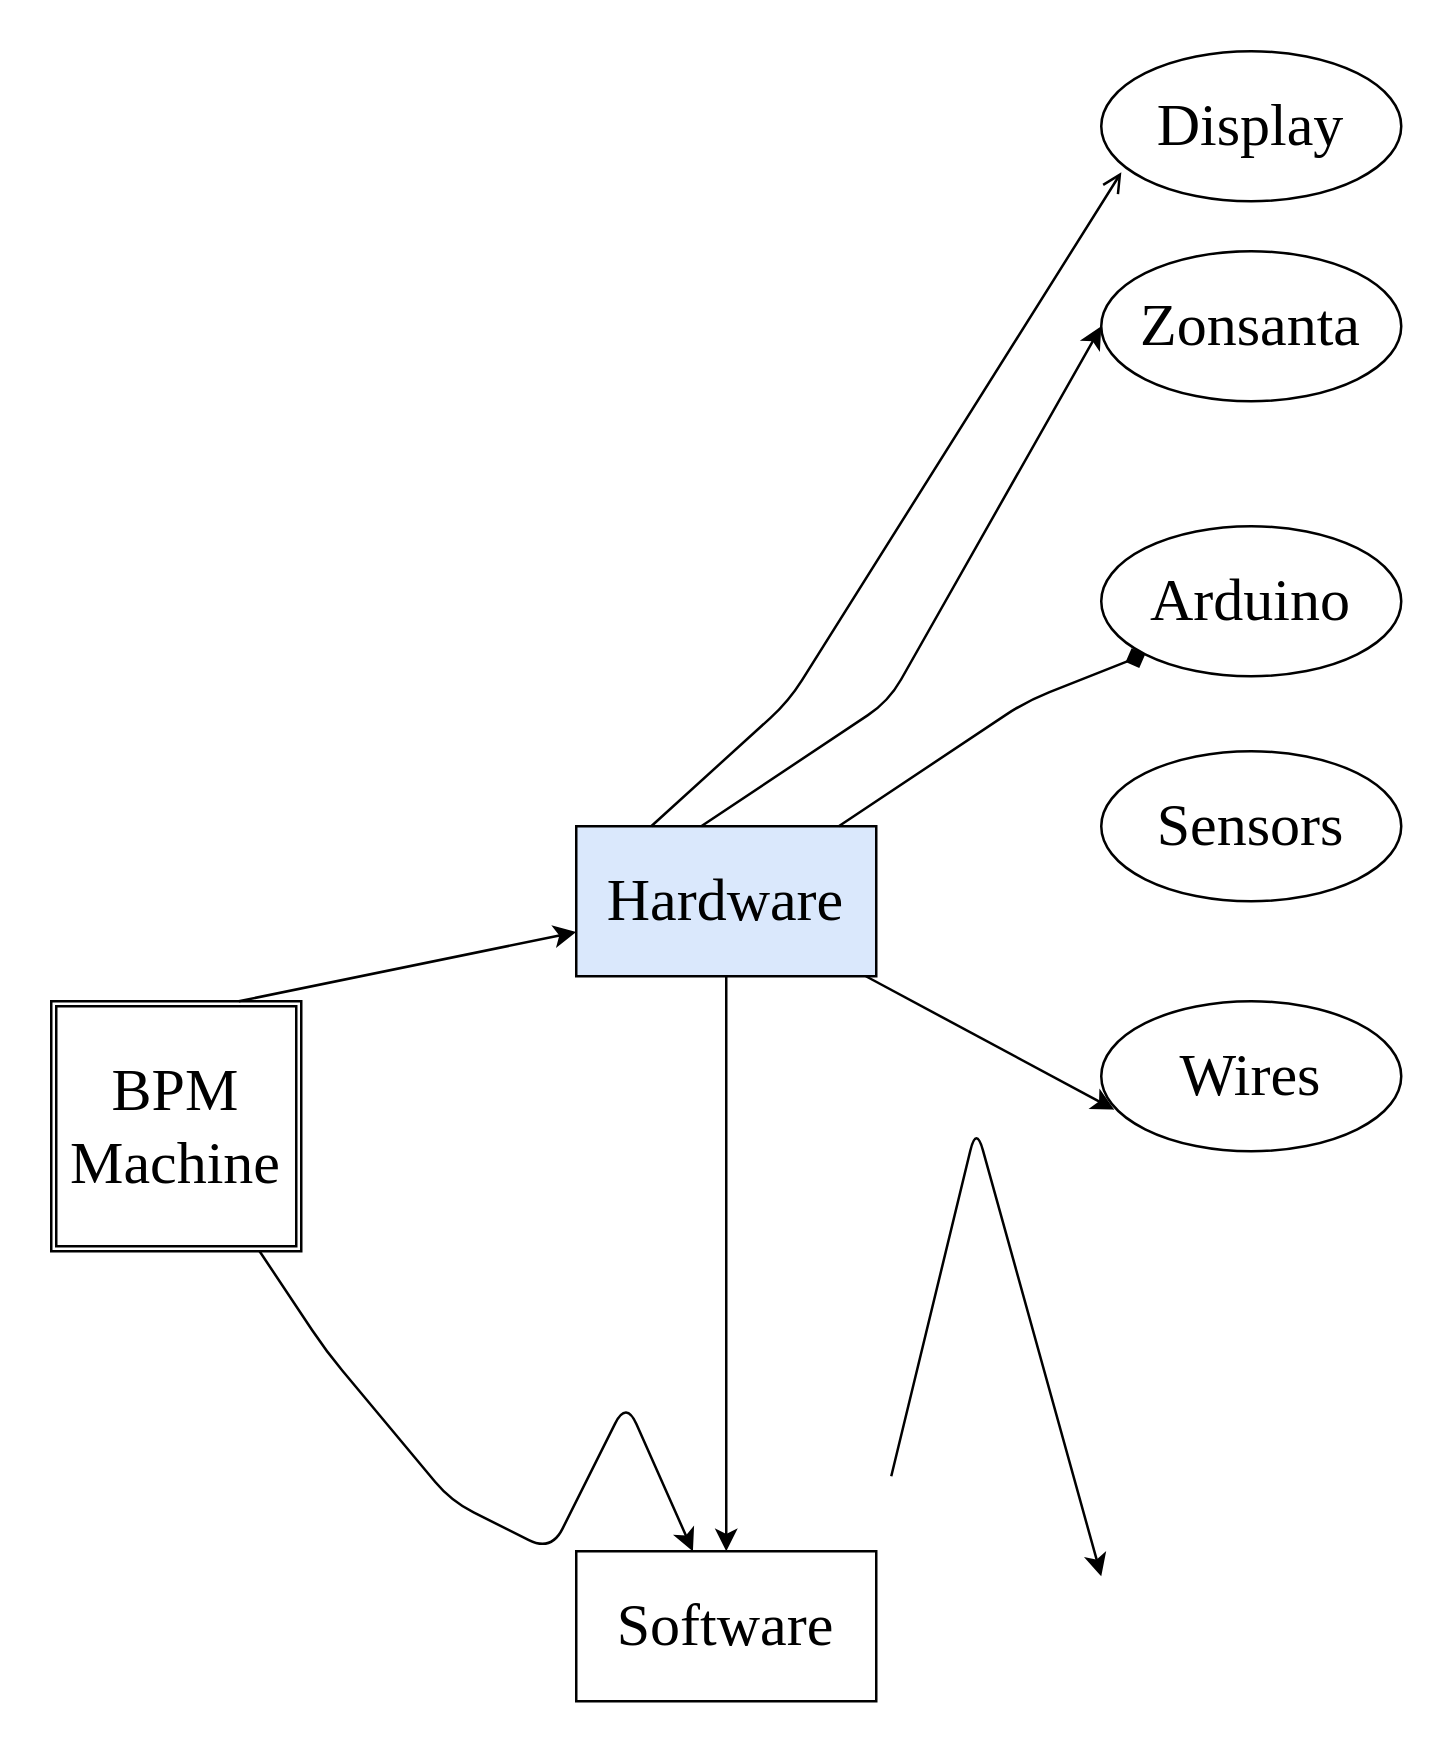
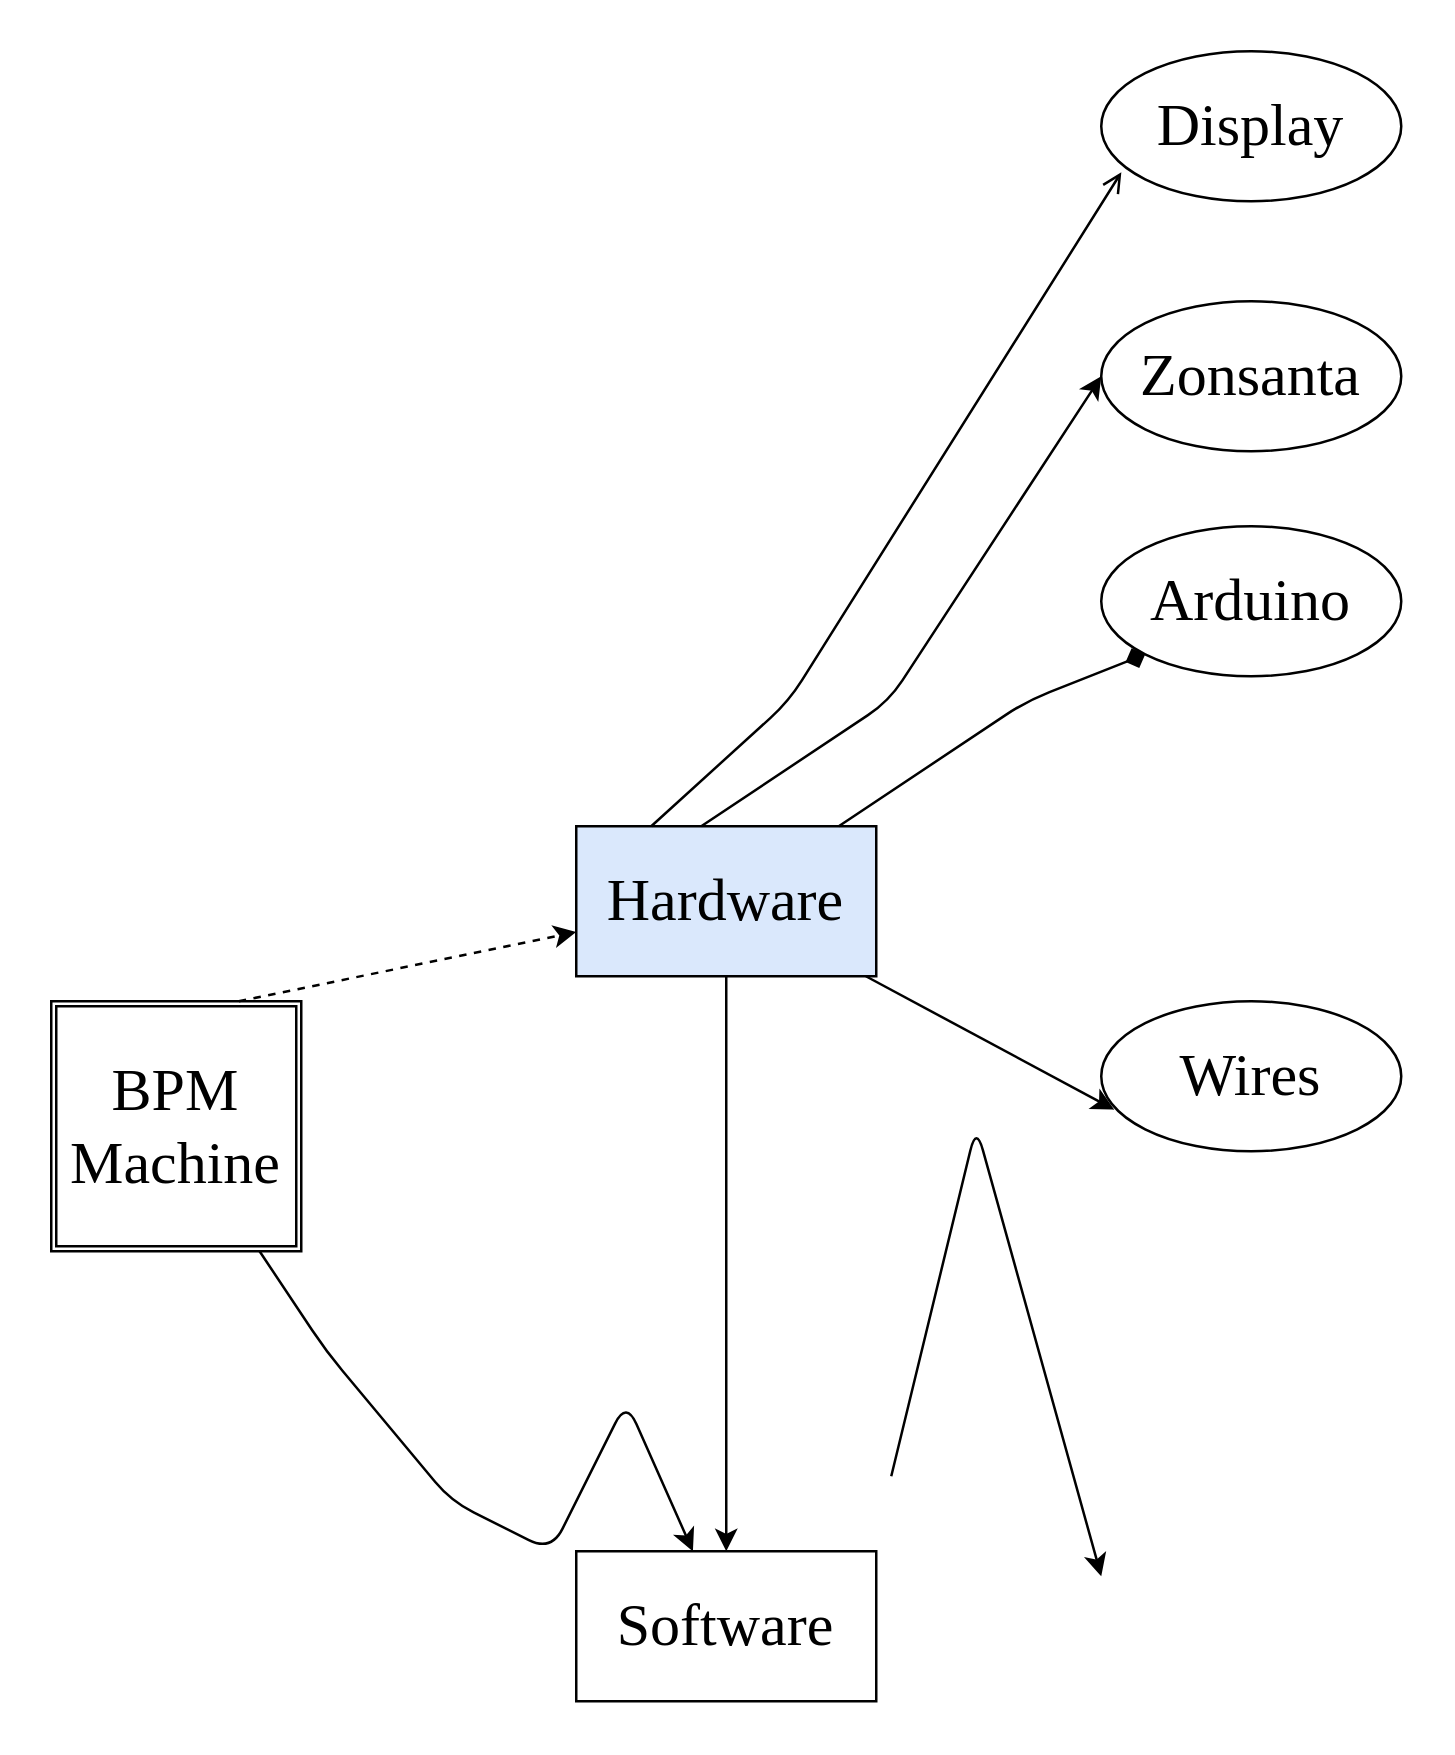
  <mxCell id="0" />
  <mxCell id="1" parent="0" />
  <mxCell id="2" value="&lt;font face=&quot;Times New Roman&quot; style=&quot;font-size: 24px&quot;&gt;BPM Machine&lt;/font&gt;" style="shape=ext;double=1;whiteSpace=wrap;html=1;aspect=fixed;" vertex="1" parent="1"><mxGeometry y="400" width="100" height="100" as="geometry" x="20" /></mxCell>
  <mxCell id="3" value="" style="edgeStyle=none;html=1;fontFamily=Times New Roman;fontSize=24;" edge="1" parent="1" source="4" target="5"><mxGeometry relative="1" as="geometry" /></mxCell>
  <mxCell id="4" value="Hardware" style="whiteSpace=wrap;html=1;fontFamily=Times New Roman;fontSize=24;fillColor=#dae8fc;" vertex="1" parent="1"><mxGeometry x="230" y="330" width="120" height="60" as="geometry" /></mxCell>
  <mxCell id="5" value="Software" style="whiteSpace=wrap;html=1;fontFamily=Times New Roman;fontSize=24;" vertex="1" parent="1"><mxGeometry x="230" y="620" width="120" height="60" as="geometry" /></mxCell>
  <mxCell id="6" style="edgeStyle=none;html=1;fontFamily=Times New Roman;fontSize=24;" edge="1" parent="1" source="2" target="5"><mxGeometry relative="1" as="geometry"><mxPoint x="290" y="490" as="targetPoint" /><mxPoint x="100" y="600" as="sourcePoint" /><Array as="points"><mxPoint x="130" y="540" /><mxPoint x="180" y="600" /><mxPoint x="220" y="620" /><mxPoint x="250" y="560" /></Array></mxGeometry></mxCell>
- <mxCell id="7" style="edgeStyle=none;html=1;fontFamily=Times New Roman;fontSize=24;exitX=0.75;exitY=0;exitDx=0;exitDy=0;" edge="1" parent="1" source="2" target="4"><mxGeometry relative="1" as="geometry"><mxPoint x="230" y="470" as="targetPoint" /><mxPoint x="89.997" y="390" as="sourcePoint" /></mxGeometry></mxCell>
+ <mxCell id="7" style="edgeStyle=none;html=1;fontFamily=Times New Roman;fontSize=24;exitX=0.75;exitY=0;exitDx=0;exitDy=0;dashed=1;" edge="1" parent="1" source="2" target="4"><mxGeometry relative="1" as="geometry"><mxPoint x="230" y="470" as="targetPoint" /><mxPoint x="89.997" y="390" as="sourcePoint" /></mxGeometry></mxCell>
  <mxCell id="8" value="Arduino" style="ellipse;whiteSpace=wrap;html=1;fontFamily=Times New Roman;fontSize=24;" vertex="1" parent="1"><mxGeometry x="440" y="210" width="120" height="60" as="geometry" /></mxCell>
- <mxCell id="9" value="Sensors" style="ellipse;whiteSpace=wrap;html=1;fontFamily=Times New Roman;fontSize=24;" vertex="1" parent="1"><mxGeometry x="440" y="300" width="120" height="60" as="geometry" /></mxCell>
  <mxCell id="10" value="" style="edgeStyle=none;html=1;fontFamily=Times New Roman;fontSize=24;entryX=0;entryY=1;entryDx=0;entryDy=0;endArrow=diamond;" edge="1" parent="1" source="4" target="8"><mxGeometry relative="1" as="geometry"><mxPoint x="353" y="219.996" as="sourcePoint" /><mxPoint x="445.226" y="206.726" as="targetPoint" /><Array as="points"><mxPoint x="410" y="280" /></Array></mxGeometry></mxCell>
  <mxCell id="11" value="Wires" style="ellipse;whiteSpace=wrap;html=1;fontFamily=Times New Roman;fontSize=24;" vertex="1" parent="1"><mxGeometry x="440" y="400" width="120" height="60" as="geometry" /></mxCell>
  <mxCell id="12" value="" style="edgeStyle=none;html=1;fontFamily=Times New Roman;fontSize=24;" edge="1" parent="1" source="4"><mxGeometry relative="1" as="geometry"><mxPoint x="353" y="456.636" as="sourcePoint" /><mxPoint x="445.226" y="443.366" as="targetPoint" /></mxGeometry></mxCell>
- <mxCell id="13" value="Zonsanta" style="ellipse;whiteSpace=wrap;html=1;fontFamily=Times New Roman;fontSize=24;" vertex="1" parent="1"><mxGeometry x="440" y="100" width="120" height="60" as="geometry" /></mxCell>
+ <mxCell id="13" value="Zonsanta" style="ellipse;whiteSpace=wrap;html=1;fontFamily=Times New Roman;fontSize=24;" vertex="1" parent="1"><mxGeometry x="440" y="120" width="120" height="60" as="geometry" /></mxCell>
  <mxCell id="14" value="" style="edgeStyle=none;html=1;fontFamily=Times New Roman;fontSize=24;entryX=0;entryY=0.5;entryDx=0;entryDy=0;" edge="1" parent="1" target="13"><mxGeometry relative="1" as="geometry"><mxPoint x="280" y="330" as="sourcePoint" /><mxPoint x="402.1" y="260.974" as="targetPoint" /><Array as="points"><mxPoint x="355" y="280" /></Array></mxGeometry></mxCell>
  <mxCell id="15" value="Display" style="ellipse;whiteSpace=wrap;html=1;fontFamily=Times New Roman;fontSize=24;" vertex="1" parent="1"><mxGeometry x="440" y="20" width="120" height="60" as="geometry" /></mxCell>
  <mxCell id="16" value="" style="edgeStyle=none;html=1;fontFamily=Times New Roman;fontSize=24;entryX=0.067;entryY=0.807;entryDx=0;entryDy=0;entryPerimeter=0;exitX=0.25;exitY=0;exitDx=0;exitDy=0;endArrow=open;" edge="1" parent="1" source="4" target="15"><mxGeometry relative="1" as="geometry"><mxPoint x="270" y="320" as="sourcePoint" /><mxPoint x="400" y="150" as="targetPoint" /><Array as="points"><mxPoint x="315" y="280" /></Array></mxGeometry></mxCell>
  <mxCell id="17" value="" style="edgeStyle=none;html=1;fontFamily=Times New Roman;fontSize=24;" edge="1" parent="1"><mxGeometry relative="1" as="geometry"><mxPoint x="356" y="590" as="sourcePoint" /><mxPoint x="440" y="630" as="targetPoint" /><Array as="points"><mxPoint x="390" y="450" /></Array></mxGeometry></mxCell>
